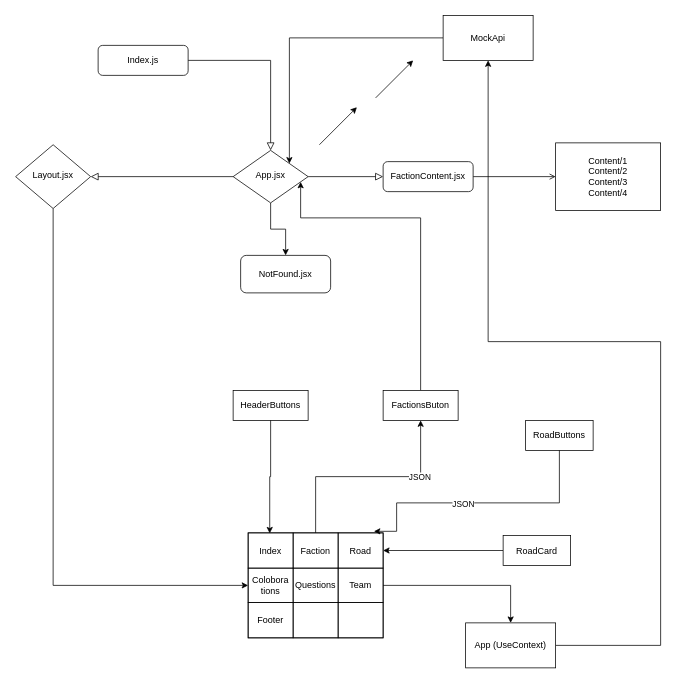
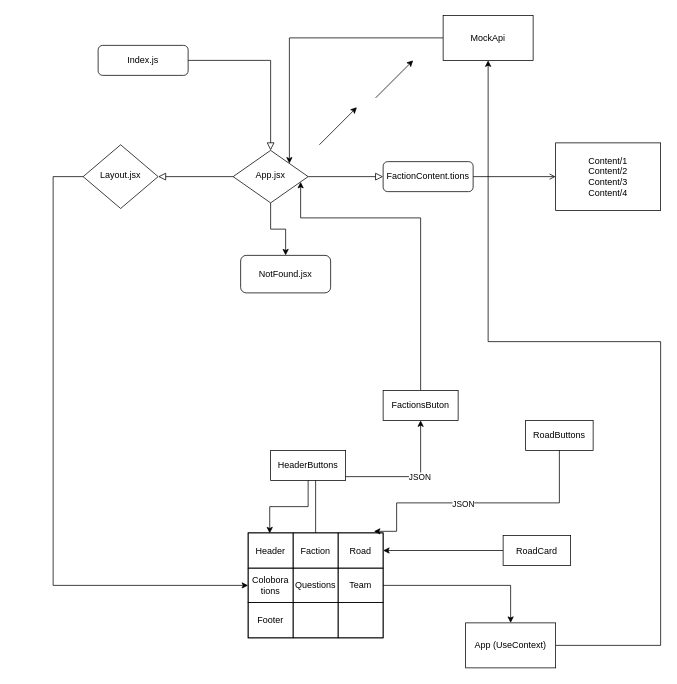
  <mxCell id="0" />
  <mxCell id="1" parent="0" />
  <mxCell id="2" value="" style="rounded=0;html=1;jettySize=auto;orthogonalLoop=1;fontSize=11;endArrow=block;endFill=0;endSize=8;strokeWidth=1;shadow=0;labelBackgroundColor=none;edgeStyle=orthogonalEdgeStyle;" parent="1" source="3" target="7" edge="1"><mxGeometry relative="1" as="geometry" /></mxCell>
  <mxCell id="3" value="Index.js" style="rounded=1;whiteSpace=wrap;html=1;fontSize=12;glass=0;strokeWidth=1;shadow=0;" parent="1" vertex="1"><mxGeometry x="130" y="60" width="120" height="40" as="geometry" /></mxCell>
  <mxCell id="4" value="&lt;br&gt;" style="rounded=0;html=1;jettySize=auto;orthogonalLoop=1;fontSize=11;endArrow=block;endFill=0;endSize=8;strokeWidth=1;shadow=0;labelBackgroundColor=none;edgeStyle=orthogonalEdgeStyle;" parent="1" source="7" target="11" edge="1"><mxGeometry y="20" relative="1" as="geometry"><mxPoint as="offset" /></mxGeometry></mxCell>
  <mxCell id="5" value="&lt;br&gt;" style="edgeStyle=orthogonalEdgeStyle;rounded=0;html=1;jettySize=auto;orthogonalLoop=1;fontSize=11;endArrow=block;endFill=0;endSize=8;strokeWidth=1;shadow=0;labelBackgroundColor=none;" parent="1" source="7" target="9" edge="1"><mxGeometry y="10" relative="1" as="geometry"><mxPoint as="offset" /></mxGeometry></mxCell>
  <mxCell id="6" style="edgeStyle=orthogonalEdgeStyle;rounded=0;orthogonalLoop=1;jettySize=auto;html=1;entryX=0.5;entryY=0;entryDx=0;entryDy=0;" edge="1" parent="1" source="7" target="12"><mxGeometry relative="1" as="geometry" /></mxCell>
  <mxCell id="7" value="App.jsx" style="rhombus;whiteSpace=wrap;html=1;shadow=0;fontFamily=Helvetica;fontSize=12;align=center;strokeWidth=1;spacing=6;spacingTop=-4;" parent="1" vertex="1"><mxGeometry x="310" y="200" width="100" height="70" as="geometry" /></mxCell>
  <mxCell id="8" style="edgeStyle=orthogonalEdgeStyle;rounded=0;orthogonalLoop=1;jettySize=auto;html=1;entryX=0;entryY=0.5;entryDx=0;entryDy=0;endArrow=open;" edge="1" parent="1" source="9" target="38"><mxGeometry relative="1" as="geometry" /></mxCell>
- <mxCell id="9" value="FactionContent.jsx" style="rounded=1;whiteSpace=wrap;html=1;fontSize=12;glass=0;strokeWidth=1;shadow=0;" parent="1" vertex="1"><mxGeometry x="510" y="215" width="120" height="40" as="geometry" /></mxCell>
+ <mxCell id="9" value="FactionContent.tions" style="rounded=1;whiteSpace=wrap;html=1;fontSize=12;glass=0;strokeWidth=1;shadow=0;" parent="1" vertex="1"><mxGeometry x="510" y="215" width="120" height="40" as="geometry" /></mxCell>
  <mxCell id="10" style="edgeStyle=orthogonalEdgeStyle;rounded=0;orthogonalLoop=1;jettySize=auto;html=1;entryX=0;entryY=0.5;entryDx=0;entryDy=0;" edge="1" parent="1" source="11" target="20"><mxGeometry relative="1" as="geometry"><Array as="points"><mxPoint x="70" y="780" /></Array></mxGeometry></mxCell>
- <mxCell id="11" value="Layout.jsx" style="rhombus;whiteSpace=wrap;html=1;shadow=0;fontFamily=Helvetica;fontSize=12;align=center;strokeWidth=1;spacing=6;spacingTop=-4;" parent="1" vertex="1"><mxGeometry x="20" y="192.5" width="100" height="85" as="geometry" /></mxCell>
+ <mxCell id="11" value="Layout.jsx" style="rhombus;whiteSpace=wrap;html=1;shadow=0;fontFamily=Helvetica;fontSize=12;align=center;strokeWidth=1;spacing=6;spacingTop=-4;" parent="1" vertex="1"><mxGeometry x="110" y="192.5" width="100" height="85" as="geometry" /></mxCell>
  <mxCell id="12" value="NotFound.jsx" style="rounded=1;whiteSpace=wrap;html=1;fontSize=12;glass=0;strokeWidth=1;shadow=0;" parent="1" vertex="1"><mxGeometry x="320" y="340" width="120" height="50" as="geometry" /></mxCell>
  <mxCell id="13" value="" style="edgeStyle=orthogonalEdgeStyle;rounded=0;orthogonalLoop=1;jettySize=auto;html=1;" edge="1" parent="1" source="15" target="29"><mxGeometry relative="1" as="geometry" /></mxCell>
  <mxCell id="14" value="JSON" style="edgeLabel;html=1;align=center;verticalAlign=middle;resizable=0;points=[];" vertex="1" connectable="0" parent="13"><mxGeometry x="0.471" relative="1" as="geometry"><mxPoint as="offset" /></mxGeometry></mxCell>
  <mxCell id="15" value="" style="childLayout=tableLayout;recursiveResize=0;shadow=0;fillColor=none;" vertex="1" parent="1"><mxGeometry x="330" y="710" width="180" height="140" as="geometry" /></mxCell>
  <mxCell id="16" value="" style="shape=tableRow;horizontal=0;startSize=0;swimlaneHead=0;swimlaneBody=0;top=0;left=0;bottom=0;right=0;dropTarget=0;collapsible=0;recursiveResize=0;expand=0;fontStyle=0;fillColor=none;strokeColor=inherit;" vertex="1" parent="15"><mxGeometry width="180" height="47" as="geometry" /></mxCell>
- <mxCell id="17" value="Index" style="connectable=0;recursiveResize=0;strokeColor=inherit;fillColor=none;align=center;whiteSpace=wrap;html=1;" vertex="1" parent="16"><mxGeometry width="60" height="47" as="geometry"><mxRectangle width="60" height="47" as="alternateBounds" /></mxGeometry></mxCell>
+ <mxCell id="17" value="Header" style="connectable=0;recursiveResize=0;strokeColor=inherit;fillColor=none;align=center;whiteSpace=wrap;html=1;" vertex="1" parent="16"><mxGeometry width="60" height="47" as="geometry"><mxRectangle width="60" height="47" as="alternateBounds" /></mxGeometry></mxCell>
  <mxCell id="18" value="Faction" style="connectable=0;recursiveResize=0;strokeColor=inherit;fillColor=none;align=center;whiteSpace=wrap;html=1;" vertex="1" parent="16"><mxGeometry x="60" width="60" height="47" as="geometry"><mxRectangle width="60" height="47" as="alternateBounds" /></mxGeometry></mxCell>
  <mxCell id="19" value="Road" style="connectable=0;recursiveResize=0;strokeColor=inherit;fillColor=none;align=center;whiteSpace=wrap;html=1;" vertex="1" parent="16"><mxGeometry x="120" width="60" height="47" as="geometry"><mxRectangle width="60" height="47" as="alternateBounds" /></mxGeometry></mxCell>
  <mxCell id="20" style="shape=tableRow;horizontal=0;startSize=0;swimlaneHead=0;swimlaneBody=0;top=0;left=0;bottom=0;right=0;dropTarget=0;collapsible=0;recursiveResize=0;expand=0;fontStyle=0;fillColor=none;strokeColor=inherit;" vertex="1" parent="15"><mxGeometry y="47" width="180" height="46" as="geometry" /></mxCell>
  <mxCell id="21" value="Colobora&lt;br&gt;tions" style="connectable=0;recursiveResize=0;strokeColor=inherit;fillColor=none;align=center;whiteSpace=wrap;html=1;" vertex="1" parent="20"><mxGeometry width="60" height="46" as="geometry"><mxRectangle width="60" height="46" as="alternateBounds" /></mxGeometry></mxCell>
  <mxCell id="22" value="Questions" style="connectable=0;recursiveResize=0;strokeColor=inherit;fillColor=none;align=center;whiteSpace=wrap;html=1;" vertex="1" parent="20"><mxGeometry x="60" width="60" height="46" as="geometry"><mxRectangle width="60" height="46" as="alternateBounds" /></mxGeometry></mxCell>
  <mxCell id="23" value="Team" style="connectable=0;recursiveResize=0;strokeColor=inherit;fillColor=none;align=center;whiteSpace=wrap;html=1;" vertex="1" parent="20"><mxGeometry x="120" width="60" height="46" as="geometry"><mxRectangle width="60" height="46" as="alternateBounds" /></mxGeometry></mxCell>
  <mxCell id="24" style="shape=tableRow;horizontal=0;startSize=0;swimlaneHead=0;swimlaneBody=0;top=0;left=0;bottom=0;right=0;dropTarget=0;collapsible=0;recursiveResize=0;expand=0;fontStyle=0;fillColor=none;strokeColor=inherit;" vertex="1" parent="15"><mxGeometry y="93" width="180" height="47" as="geometry" /></mxCell>
  <mxCell id="25" value="Footer" style="connectable=0;recursiveResize=0;strokeColor=inherit;fillColor=none;align=center;whiteSpace=wrap;html=1;" vertex="1" parent="24"><mxGeometry width="60" height="47" as="geometry"><mxRectangle width="60" height="47" as="alternateBounds" /></mxGeometry></mxCell>
  <mxCell id="26" value="" style="connectable=0;recursiveResize=0;strokeColor=inherit;fillColor=none;align=center;whiteSpace=wrap;html=1;" vertex="1" parent="24"><mxGeometry x="60" width="60" height="47" as="geometry"><mxRectangle width="60" height="47" as="alternateBounds" /></mxGeometry></mxCell>
  <mxCell id="27" value="" style="connectable=0;recursiveResize=0;strokeColor=inherit;fillColor=none;align=center;whiteSpace=wrap;html=1;" vertex="1" parent="24"><mxGeometry x="120" width="60" height="47" as="geometry"><mxRectangle width="60" height="47" as="alternateBounds" /></mxGeometry></mxCell>
  <mxCell id="28" style="edgeStyle=orthogonalEdgeStyle;rounded=0;orthogonalLoop=1;jettySize=auto;html=1;" edge="1" parent="1" source="29" target="7"><mxGeometry relative="1" as="geometry"><mxPoint x="400" y="280" as="targetPoint" /><Array as="points"><mxPoint x="560" y="290" /><mxPoint x="400" y="290" /></Array></mxGeometry></mxCell>
  <mxCell id="29" value="FactionsButon" style="rounded=0;whiteSpace=wrap;html=1;" vertex="1" parent="1"><mxGeometry x="510" y="520" width="100" height="40" as="geometry" /></mxCell>
  <mxCell id="30" style="edgeStyle=orthogonalEdgeStyle;rounded=0;orthogonalLoop=1;jettySize=auto;html=1;exitX=0.5;exitY=1;exitDx=0;exitDy=0;" edge="1" parent="1" source="11" target="11"><mxGeometry relative="1" as="geometry" /></mxCell>
- <mxCell id="31" value="HeaderButtons" style="rounded=0;whiteSpace=wrap;html=1;" vertex="1" parent="1"><mxGeometry x="310" y="520" width="100" height="40" as="geometry" /></mxCell>
+ <mxCell id="31" value="HeaderButtons" style="rounded=0;whiteSpace=wrap;html=1;" vertex="1" parent="1"><mxGeometry x="360" y="600" width="100" height="40" as="geometry" /></mxCell>
  <mxCell id="32" style="edgeStyle=orthogonalEdgeStyle;rounded=0;orthogonalLoop=1;jettySize=auto;html=1;entryX=1;entryY=0.5;entryDx=0;entryDy=0;" edge="1" parent="1" source="33" target="16"><mxGeometry relative="1" as="geometry" /></mxCell>
  <mxCell id="33" value="RoadCard" style="rounded=0;whiteSpace=wrap;html=1;" vertex="1" parent="1"><mxGeometry x="670" y="713.5" width="90" height="40" as="geometry" /></mxCell>
  <mxCell id="34" style="edgeStyle=orthogonalEdgeStyle;rounded=0;orthogonalLoop=1;jettySize=auto;html=1;entryX=1;entryY=0;entryDx=0;entryDy=0;" edge="1" parent="1" source="35" target="7"><mxGeometry relative="1" as="geometry"><mxPoint x="410" y="190" as="targetPoint" /></mxGeometry></mxCell>
  <mxCell id="35" value="MockApi" style="rounded=0;whiteSpace=wrap;html=1;" vertex="1" parent="1"><mxGeometry x="590" y="20" width="120" height="60" as="geometry" /></mxCell>
  <mxCell id="36" value="" style="endArrow=classic;html=1;rounded=0;" edge="1" parent="1"><mxGeometry width="50" height="50" relative="1" as="geometry"><mxPoint x="425" y="192.5" as="sourcePoint" /><mxPoint x="475" y="142.5" as="targetPoint" /></mxGeometry></mxCell>
  <mxCell id="37" value="" style="endArrow=classic;html=1;rounded=0;" edge="1" parent="1"><mxGeometry width="50" height="50" relative="1" as="geometry"><mxPoint x="500" y="130" as="sourcePoint" /><mxPoint x="550" y="80" as="targetPoint" /></mxGeometry></mxCell>
  <mxCell id="38" value="Content/1&lt;br&gt;Content/2&lt;br&gt;Content/3&lt;br&gt;Content/4" style="rounded=0;whiteSpace=wrap;html=1;" vertex="1" parent="1"><mxGeometry x="740" y="190" width="140" height="90" as="geometry" /></mxCell>
  <mxCell id="39" style="edgeStyle=orthogonalEdgeStyle;rounded=0;orthogonalLoop=1;jettySize=auto;html=1;entryX=0.5;entryY=1;entryDx=0;entryDy=0;" edge="1" parent="1" source="40" target="35"><mxGeometry relative="1" as="geometry"><mxPoint x="910" y="140" as="targetPoint" /><Array as="points"><mxPoint x="880" y="860" /><mxPoint x="880" y="455" /><mxPoint x="650" y="455" /></Array></mxGeometry></mxCell>
  <mxCell id="40" value="App (UseContext)" style="rounded=0;whiteSpace=wrap;html=1;" vertex="1" parent="1"><mxGeometry x="620" y="830" width="120" height="60" as="geometry" /></mxCell>
  <mxCell id="41" style="edgeStyle=orthogonalEdgeStyle;rounded=0;orthogonalLoop=1;jettySize=auto;html=1;entryX=0.5;entryY=0;entryDx=0;entryDy=0;" edge="1" parent="1" source="20" target="40"><mxGeometry relative="1" as="geometry" /></mxCell>
  <mxCell id="42" value="RoadButtons&lt;br&gt;" style="rounded=0;whiteSpace=wrap;html=1;" vertex="1" parent="1"><mxGeometry x="700" y="560" width="90" height="40" as="geometry" /></mxCell>
  <mxCell id="43" style="edgeStyle=orthogonalEdgeStyle;rounded=0;orthogonalLoop=1;jettySize=auto;html=1;entryX=0.932;entryY=-0.044;entryDx=0;entryDy=0;entryPerimeter=0;" edge="1" parent="1" source="42" target="16"><mxGeometry relative="1" as="geometry"><Array as="points"><mxPoint x="745" y="670" /><mxPoint x="528" y="670" /></Array></mxGeometry></mxCell>
  <mxCell id="44" value="JSON" style="edgeLabel;html=1;align=center;verticalAlign=middle;resizable=0;points=[];" vertex="1" connectable="0" parent="43"><mxGeometry x="0.123" y="1" relative="1" as="geometry"><mxPoint as="offset" /></mxGeometry></mxCell>
  <mxCell id="45" style="edgeStyle=orthogonalEdgeStyle;rounded=0;orthogonalLoop=1;jettySize=auto;html=1;entryX=0.16;entryY=0.014;entryDx=0;entryDy=0;entryPerimeter=0;" edge="1" parent="1" source="31" target="16"><mxGeometry relative="1" as="geometry" /></mxCell>
